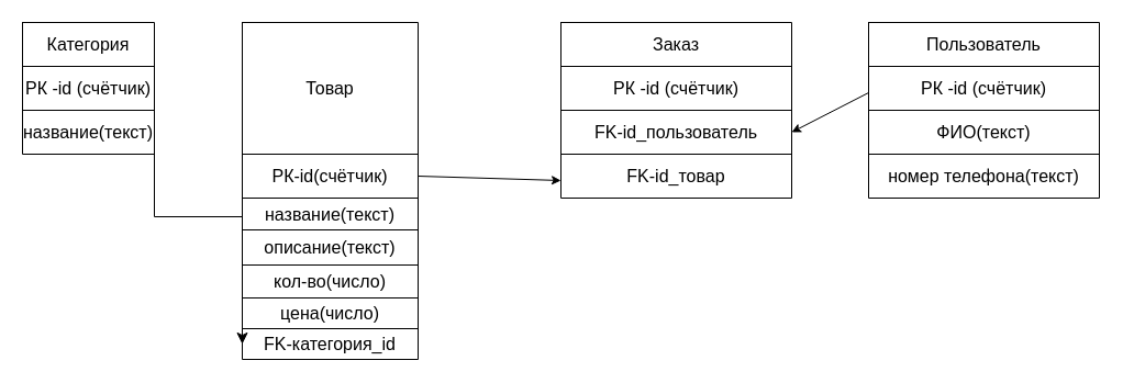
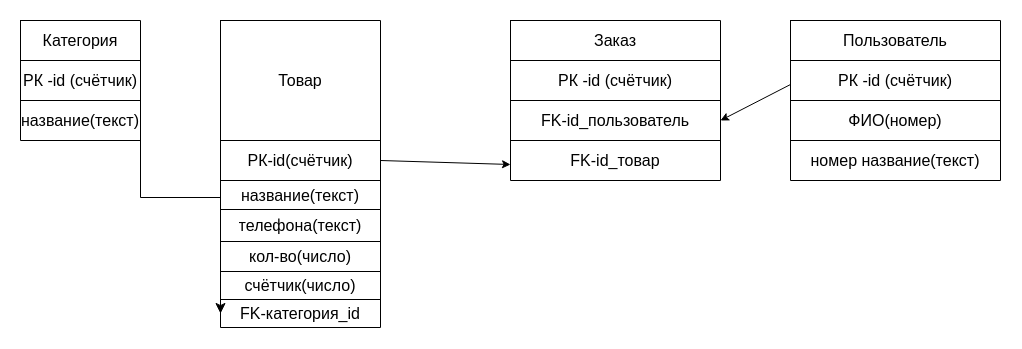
  <mxCell id="0" />
  <mxCell id="1" parent="0" />
  <mxCell id="2" value="" style="shape=table;startSize=0;container=1;collapsible=0;childLayout=tableLayout;fontSize=16;swimlaneLine=1;labelBackgroundColor=none;rounded=0;" vertex="1" parent="1"><mxGeometry x="220" y="20" width="160" height="307" as="geometry" /></mxCell>
  <mxCell id="3" value="" style="shape=tableRow;horizontal=0;startSize=0;swimlaneHead=0;swimlaneBody=0;top=0;left=0;bottom=0;right=0;collapsible=0;dropTarget=0;fillColor=none;points=[[0,0.5],[1,0.5]];portConstraint=eastwest;fontSize=16;labelBackgroundColor=none;rounded=0;" vertex="1" parent="2"><mxGeometry width="160" height="120" as="geometry" /></mxCell>
  <mxCell id="4" value="Товар" style="shape=partialRectangle;html=1;whiteSpace=wrap;connectable=0;overflow=hidden;fillColor=none;top=0;left=0;bottom=0;right=0;pointerEvents=1;fontSize=16;labelBackgroundColor=none;rounded=0;" vertex="1" parent="3"><mxGeometry width="160" height="120" as="geometry"><mxRectangle width="160" height="120" as="alternateBounds" /></mxGeometry></mxCell>
  <mxCell id="5" style="shape=tableRow;horizontal=0;startSize=0;swimlaneHead=0;swimlaneBody=0;top=0;left=0;bottom=0;right=0;collapsible=0;dropTarget=0;fillColor=none;points=[[0,0.5],[1,0.5]];portConstraint=eastwest;fontSize=16;labelBackgroundColor=none;rounded=0;" vertex="1" parent="2"><mxGeometry y="120" width="160" height="40" as="geometry" /></mxCell>
  <mxCell id="6" value="РК-id(счётчик)" style="shape=partialRectangle;html=1;whiteSpace=wrap;connectable=0;overflow=hidden;fillColor=none;top=0;left=0;bottom=0;right=0;pointerEvents=1;fontSize=16;labelBackgroundColor=none;rounded=0;" vertex="1" parent="5"><mxGeometry width="160" height="40" as="geometry"><mxRectangle width="160" height="40" as="alternateBounds" /></mxGeometry></mxCell>
  <mxCell id="7" value="" style="shape=tableRow;horizontal=0;startSize=0;swimlaneHead=0;swimlaneBody=0;top=0;left=0;bottom=0;right=0;collapsible=0;dropTarget=0;fillColor=none;points=[[0,0.5],[1,0.5]];portConstraint=eastwest;fontSize=16;labelBackgroundColor=none;rounded=0;" vertex="1" parent="2"><mxGeometry y="160" width="160" height="29" as="geometry" /></mxCell>
  <mxCell id="8" value="название(текст)" style="shape=partialRectangle;html=1;whiteSpace=wrap;connectable=0;overflow=hidden;fillColor=none;top=0;left=0;bottom=0;right=0;pointerEvents=1;fontSize=16;labelBackgroundColor=none;rounded=0;" vertex="1" parent="7"><mxGeometry width="160" height="29" as="geometry"><mxRectangle width="160" height="29" as="alternateBounds" /></mxGeometry></mxCell>
  <mxCell id="9" style="shape=tableRow;horizontal=0;startSize=0;swimlaneHead=0;swimlaneBody=0;top=0;left=0;bottom=0;right=0;collapsible=0;dropTarget=0;fillColor=none;points=[[0,0.5],[1,0.5]];portConstraint=eastwest;fontSize=16;labelBackgroundColor=none;rounded=0;" vertex="1" parent="2"><mxGeometry y="189" width="160" height="32" as="geometry" /></mxCell>
- <mxCell id="10" value="описание(текст)" style="shape=partialRectangle;html=1;whiteSpace=wrap;connectable=0;overflow=hidden;fillColor=none;top=0;left=0;bottom=0;right=0;pointerEvents=1;fontSize=16;labelBackgroundColor=none;rounded=0;" vertex="1" parent="9"><mxGeometry width="160" height="32" as="geometry"><mxRectangle width="160" height="32" as="alternateBounds" /></mxGeometry></mxCell>
+ <mxCell id="10" value="телефона(текст)" style="shape=partialRectangle;html=1;whiteSpace=wrap;connectable=0;overflow=hidden;fillColor=none;top=0;left=0;bottom=0;right=0;pointerEvents=1;fontSize=16;labelBackgroundColor=none;rounded=0;" vertex="1" parent="9"><mxGeometry width="160" height="32" as="geometry"><mxRectangle width="160" height="32" as="alternateBounds" /></mxGeometry></mxCell>
  <mxCell id="11" value="" style="shape=tableRow;horizontal=0;startSize=0;swimlaneHead=0;swimlaneBody=0;top=0;left=0;bottom=0;right=0;collapsible=0;dropTarget=0;fillColor=none;points=[[0,0.5],[1,0.5]];portConstraint=eastwest;fontSize=16;labelBackgroundColor=none;rounded=0;" vertex="1" parent="2"><mxGeometry y="221" width="160" height="30" as="geometry" /></mxCell>
  <mxCell id="12" value="кол-во(число)" style="shape=partialRectangle;html=1;whiteSpace=wrap;connectable=0;overflow=hidden;fillColor=none;top=0;left=0;bottom=0;right=0;pointerEvents=1;fontSize=16;labelBackgroundColor=none;rounded=0;" vertex="1" parent="11"><mxGeometry width="160" height="30" as="geometry"><mxRectangle width="160" height="30" as="alternateBounds" /></mxGeometry></mxCell>
  <mxCell id="13" style="shape=tableRow;horizontal=0;startSize=0;swimlaneHead=0;swimlaneBody=0;top=0;left=0;bottom=0;right=0;collapsible=0;dropTarget=0;fillColor=none;points=[[0,0.5],[1,0.5]];portConstraint=eastwest;fontSize=16;labelBackgroundColor=none;rounded=0;" vertex="1" parent="2"><mxGeometry y="251" width="160" height="28" as="geometry" /></mxCell>
- <mxCell id="14" value="цена(число)" style="shape=partialRectangle;html=1;whiteSpace=wrap;connectable=0;overflow=hidden;fillColor=none;top=0;left=0;bottom=0;right=0;pointerEvents=1;fontSize=16;labelBackgroundColor=none;rounded=0;" vertex="1" parent="13"><mxGeometry width="160" height="28" as="geometry"><mxRectangle width="160" height="28" as="alternateBounds" /></mxGeometry></mxCell>
+ <mxCell id="14" value="счётчик(число)" style="shape=partialRectangle;html=1;whiteSpace=wrap;connectable=0;overflow=hidden;fillColor=none;top=0;left=0;bottom=0;right=0;pointerEvents=1;fontSize=16;labelBackgroundColor=none;rounded=0;" vertex="1" parent="13"><mxGeometry width="160" height="28" as="geometry"><mxRectangle width="160" height="28" as="alternateBounds" /></mxGeometry></mxCell>
  <mxCell id="15" style="shape=tableRow;horizontal=0;startSize=0;swimlaneHead=0;swimlaneBody=0;top=0;left=0;bottom=0;right=0;collapsible=0;dropTarget=0;fillColor=none;points=[[0,0.5],[1,0.5]];portConstraint=eastwest;fontSize=16;labelBackgroundColor=none;rounded=0;" vertex="1" parent="2"><mxGeometry y="279" width="160" height="28" as="geometry" /></mxCell>
  <mxCell id="16" value="FK-категория_id" style="shape=partialRectangle;html=1;whiteSpace=wrap;connectable=0;overflow=hidden;fillColor=none;top=0;left=0;bottom=0;right=0;pointerEvents=1;fontSize=16;labelBackgroundColor=none;rounded=0;" vertex="1" parent="15"><mxGeometry width="160" height="28" as="geometry"><mxRectangle width="160" height="28" as="alternateBounds" /></mxGeometry></mxCell>
  <mxCell id="17" value="" style="shape=table;startSize=0;container=1;collapsible=0;childLayout=tableLayout;fontSize=16;labelBackgroundColor=none;" vertex="1" parent="1"><mxGeometry x="20" y="20" width="120" height="120" as="geometry" /></mxCell>
  <mxCell id="18" value="" style="shape=tableRow;horizontal=0;startSize=0;swimlaneHead=0;swimlaneBody=0;top=0;left=0;bottom=0;right=0;collapsible=0;dropTarget=0;fillColor=none;points=[[0,0.5],[1,0.5]];portConstraint=eastwest;fontSize=16;labelBackgroundColor=none;" vertex="1" parent="17"><mxGeometry width="120" height="40" as="geometry" /></mxCell>
  <mxCell id="19" value="Категория" style="shape=partialRectangle;html=1;whiteSpace=wrap;connectable=0;overflow=hidden;fillColor=none;top=0;left=0;bottom=0;right=0;pointerEvents=1;fontSize=16;labelBackgroundColor=none;" vertex="1" parent="18"><mxGeometry width="120" height="40" as="geometry"><mxRectangle width="120" height="40" as="alternateBounds" /></mxGeometry></mxCell>
  <mxCell id="20" value="" style="shape=tableRow;horizontal=0;startSize=0;swimlaneHead=0;swimlaneBody=0;top=0;left=0;bottom=0;right=0;collapsible=0;dropTarget=0;fillColor=none;points=[[0,0.5],[1,0.5]];portConstraint=eastwest;fontSize=16;labelBackgroundColor=none;" vertex="1" parent="17"><mxGeometry y="40" width="120" height="40" as="geometry" /></mxCell>
  <mxCell id="21" value="РК -id (счётчик)" style="shape=partialRectangle;html=1;whiteSpace=wrap;connectable=0;overflow=hidden;fillColor=none;top=0;left=0;bottom=0;right=0;pointerEvents=1;fontSize=16;labelBackgroundColor=none;" vertex="1" parent="20"><mxGeometry width="120" height="40" as="geometry"><mxRectangle width="120" height="40" as="alternateBounds" /></mxGeometry></mxCell>
  <mxCell id="22" value="" style="shape=tableRow;horizontal=0;startSize=0;swimlaneHead=0;swimlaneBody=0;top=0;left=0;bottom=0;right=0;collapsible=0;dropTarget=0;fillColor=none;points=[[0,0.5],[1,0.5]];portConstraint=eastwest;fontSize=16;labelBackgroundColor=none;" vertex="1" parent="17"><mxGeometry y="80" width="120" height="40" as="geometry" /></mxCell>
  <mxCell id="23" value="название(текст)" style="shape=partialRectangle;html=1;whiteSpace=wrap;connectable=0;overflow=hidden;fillColor=none;top=0;left=0;bottom=0;right=0;pointerEvents=1;fontSize=16;labelBackgroundColor=none;" vertex="1" parent="22"><mxGeometry width="120" height="40" as="geometry"><mxRectangle width="120" height="40" as="alternateBounds" /></mxGeometry></mxCell>
  <mxCell id="24" value="" style="edgeStyle=elbowEdgeStyle;elbow=vertical;endArrow=classic;html=1;curved=0;rounded=0;endSize=8;startSize=8;exitX=1;exitY=0.5;exitDx=0;exitDy=0;entryX=0;entryY=0.5;entryDx=0;entryDy=0;labelBackgroundColor=none;fontColor=default;" edge="1" parent="1" source="20" target="15"><mxGeometry width="50" height="50" relative="1" as="geometry"><mxPoint x="190" y="94" as="sourcePoint" /><mxPoint x="190" y="254" as="targetPoint" /></mxGeometry></mxCell>
  <mxCell id="25" value="" style="shape=table;startSize=0;container=1;collapsible=0;childLayout=tableLayout;fontSize=16;labelBackgroundColor=none;" vertex="1" parent="1"><mxGeometry x="790" y="20" width="210" height="160" as="geometry" /></mxCell>
  <mxCell id="26" value="" style="shape=tableRow;horizontal=0;startSize=0;swimlaneHead=0;swimlaneBody=0;top=0;left=0;bottom=0;right=0;collapsible=0;dropTarget=0;fillColor=none;points=[[0,0.5],[1,0.5]];portConstraint=eastwest;fontSize=16;labelBackgroundColor=none;" vertex="1" parent="25"><mxGeometry width="210" height="40" as="geometry" /></mxCell>
  <mxCell id="27" value="Пользователь" style="shape=partialRectangle;html=1;whiteSpace=wrap;connectable=0;overflow=hidden;fillColor=none;top=0;left=0;bottom=0;right=0;pointerEvents=1;fontSize=16;labelBackgroundColor=none;" vertex="1" parent="26"><mxGeometry width="210" height="40" as="geometry"><mxRectangle width="210" height="40" as="alternateBounds" /></mxGeometry></mxCell>
  <mxCell id="28" value="" style="shape=tableRow;horizontal=0;startSize=0;swimlaneHead=0;swimlaneBody=0;top=0;left=0;bottom=0;right=0;collapsible=0;dropTarget=0;fillColor=none;points=[[0,0.5],[1,0.5]];portConstraint=eastwest;fontSize=16;labelBackgroundColor=none;" vertex="1" parent="25"><mxGeometry y="40" width="210" height="40" as="geometry" /></mxCell>
  <mxCell id="29" value="РК -id (счётчик)" style="shape=partialRectangle;html=1;whiteSpace=wrap;connectable=0;overflow=hidden;fillColor=none;top=0;left=0;bottom=0;right=0;pointerEvents=1;fontSize=16;labelBackgroundColor=none;" vertex="1" parent="28"><mxGeometry width="210" height="40" as="geometry"><mxRectangle width="210" height="40" as="alternateBounds" /></mxGeometry></mxCell>
  <mxCell id="30" value="" style="shape=tableRow;horizontal=0;startSize=0;swimlaneHead=0;swimlaneBody=0;top=0;left=0;bottom=0;right=0;collapsible=0;dropTarget=0;fillColor=none;points=[[0,0.5],[1,0.5]];portConstraint=eastwest;fontSize=16;labelBackgroundColor=none;" vertex="1" parent="25"><mxGeometry y="80" width="210" height="40" as="geometry" /></mxCell>
- <mxCell id="31" value="ФИО(текст)" style="shape=partialRectangle;html=1;whiteSpace=wrap;connectable=0;overflow=hidden;fillColor=none;top=0;left=0;bottom=0;right=0;pointerEvents=1;fontSize=16;labelBackgroundColor=none;" vertex="1" parent="30"><mxGeometry width="210" height="40" as="geometry"><mxRectangle width="210" height="40" as="alternateBounds" /></mxGeometry></mxCell>
+ <mxCell id="31" value="ФИО(номер)" style="shape=partialRectangle;html=1;whiteSpace=wrap;connectable=0;overflow=hidden;fillColor=none;top=0;left=0;bottom=0;right=0;pointerEvents=1;fontSize=16;labelBackgroundColor=none;" vertex="1" parent="30"><mxGeometry width="210" height="40" as="geometry"><mxRectangle width="210" height="40" as="alternateBounds" /></mxGeometry></mxCell>
  <mxCell id="32" style="shape=tableRow;horizontal=0;startSize=0;swimlaneHead=0;swimlaneBody=0;top=0;left=0;bottom=0;right=0;collapsible=0;dropTarget=0;fillColor=none;points=[[0,0.5],[1,0.5]];portConstraint=eastwest;fontSize=16;labelBackgroundColor=none;" vertex="1" parent="25"><mxGeometry y="120" width="210" height="40" as="geometry" /></mxCell>
- <mxCell id="33" value="номер телефона(текст)" style="shape=partialRectangle;html=1;whiteSpace=wrap;connectable=0;overflow=hidden;fillColor=none;top=0;left=0;bottom=0;right=0;pointerEvents=1;fontSize=16;labelBackgroundColor=none;" vertex="1" parent="32"><mxGeometry width="210" height="40" as="geometry"><mxRectangle width="210" height="40" as="alternateBounds" /></mxGeometry></mxCell>
+ <mxCell id="33" value="номер название(текст)" style="shape=partialRectangle;html=1;whiteSpace=wrap;connectable=0;overflow=hidden;fillColor=none;top=0;left=0;bottom=0;right=0;pointerEvents=1;fontSize=16;labelBackgroundColor=none;" vertex="1" parent="32"><mxGeometry width="210" height="40" as="geometry"><mxRectangle width="210" height="40" as="alternateBounds" /></mxGeometry></mxCell>
  <mxCell id="34" value="" style="shape=table;startSize=0;container=1;collapsible=0;childLayout=tableLayout;fontSize=16;labelBackgroundColor=none;" vertex="1" parent="1"><mxGeometry x="510" y="20" width="210" height="160" as="geometry" /></mxCell>
  <mxCell id="35" value="" style="shape=tableRow;horizontal=0;startSize=0;swimlaneHead=0;swimlaneBody=0;top=0;left=0;bottom=0;right=0;collapsible=0;dropTarget=0;fillColor=none;points=[[0,0.5],[1,0.5]];portConstraint=eastwest;fontSize=16;labelBackgroundColor=none;" vertex="1" parent="34"><mxGeometry width="210" height="40" as="geometry" /></mxCell>
  <mxCell id="36" value="Заказ" style="shape=partialRectangle;html=1;whiteSpace=wrap;connectable=0;overflow=hidden;fillColor=none;top=0;left=0;bottom=0;right=0;pointerEvents=1;fontSize=16;labelBackgroundColor=none;" vertex="1" parent="35"><mxGeometry width="210" height="40" as="geometry"><mxRectangle width="210" height="40" as="alternateBounds" /></mxGeometry></mxCell>
  <mxCell id="37" value="" style="shape=tableRow;horizontal=0;startSize=0;swimlaneHead=0;swimlaneBody=0;top=0;left=0;bottom=0;right=0;collapsible=0;dropTarget=0;fillColor=none;points=[[0,0.5],[1,0.5]];portConstraint=eastwest;fontSize=16;labelBackgroundColor=none;" vertex="1" parent="34"><mxGeometry y="40" width="210" height="40" as="geometry" /></mxCell>
  <mxCell id="38" value="РК -id (счётчик)" style="shape=partialRectangle;html=1;whiteSpace=wrap;connectable=0;overflow=hidden;fillColor=none;top=0;left=0;bottom=0;right=0;pointerEvents=1;fontSize=16;labelBackgroundColor=none;" vertex="1" parent="37"><mxGeometry width="210" height="40" as="geometry"><mxRectangle width="210" height="40" as="alternateBounds" /></mxGeometry></mxCell>
  <mxCell id="39" value="" style="shape=tableRow;horizontal=0;startSize=0;swimlaneHead=0;swimlaneBody=0;top=0;left=0;bottom=0;right=0;collapsible=0;dropTarget=0;fillColor=none;points=[[0,0.5],[1,0.5]];portConstraint=eastwest;fontSize=16;labelBackgroundColor=none;" vertex="1" parent="34"><mxGeometry y="80" width="210" height="40" as="geometry" /></mxCell>
  <mxCell id="40" value="FK-id_пользователь" style="shape=partialRectangle;html=1;whiteSpace=wrap;connectable=0;overflow=hidden;fillColor=none;top=0;left=0;bottom=0;right=0;pointerEvents=1;fontSize=16;labelBackgroundColor=none;" vertex="1" parent="39"><mxGeometry width="210" height="40" as="geometry"><mxRectangle width="210" height="40" as="alternateBounds" /></mxGeometry></mxCell>
  <mxCell id="41" style="shape=tableRow;horizontal=0;startSize=0;swimlaneHead=0;swimlaneBody=0;top=0;left=0;bottom=0;right=0;collapsible=0;dropTarget=0;fillColor=none;points=[[0,0.5],[1,0.5]];portConstraint=eastwest;fontSize=16;labelBackgroundColor=none;" vertex="1" parent="34"><mxGeometry y="120" width="210" height="40" as="geometry" /></mxCell>
  <mxCell id="42" value="FK-id_товар" style="shape=partialRectangle;html=1;whiteSpace=wrap;connectable=0;overflow=hidden;fillColor=none;top=0;left=0;bottom=0;right=0;pointerEvents=1;fontSize=16;labelBackgroundColor=none;" vertex="1" parent="41"><mxGeometry width="210" height="40" as="geometry"><mxRectangle width="210" height="40" as="alternateBounds" /></mxGeometry></mxCell>
  <mxCell id="43" value="" style="endArrow=classic;html=1;rounded=0;fontColor=default;entryX=1;entryY=0.5;entryDx=0;entryDy=0;labelBackgroundColor=none;" edge="1" parent="1" target="39"><mxGeometry width="50" height="50" relative="1" as="geometry"><mxPoint x="790" y="84" as="sourcePoint" /><mxPoint x="410" y="-216" as="targetPoint" /><Array as="points"><mxPoint x="790" y="84" /></Array></mxGeometry></mxCell>
  <mxCell id="44" value="" style="endArrow=classic;html=1;rounded=0;fontColor=default;exitX=1;exitY=0.5;exitDx=0;exitDy=0;labelBackgroundColor=none;" edge="1" parent="1" source="5"><mxGeometry width="50" height="50" relative="1" as="geometry"><mxPoint x="460" y="44" as="sourcePoint" /><mxPoint x="510" y="164" as="targetPoint" /><Array as="points"><mxPoint x="510" y="164" /></Array></mxGeometry></mxCell>
